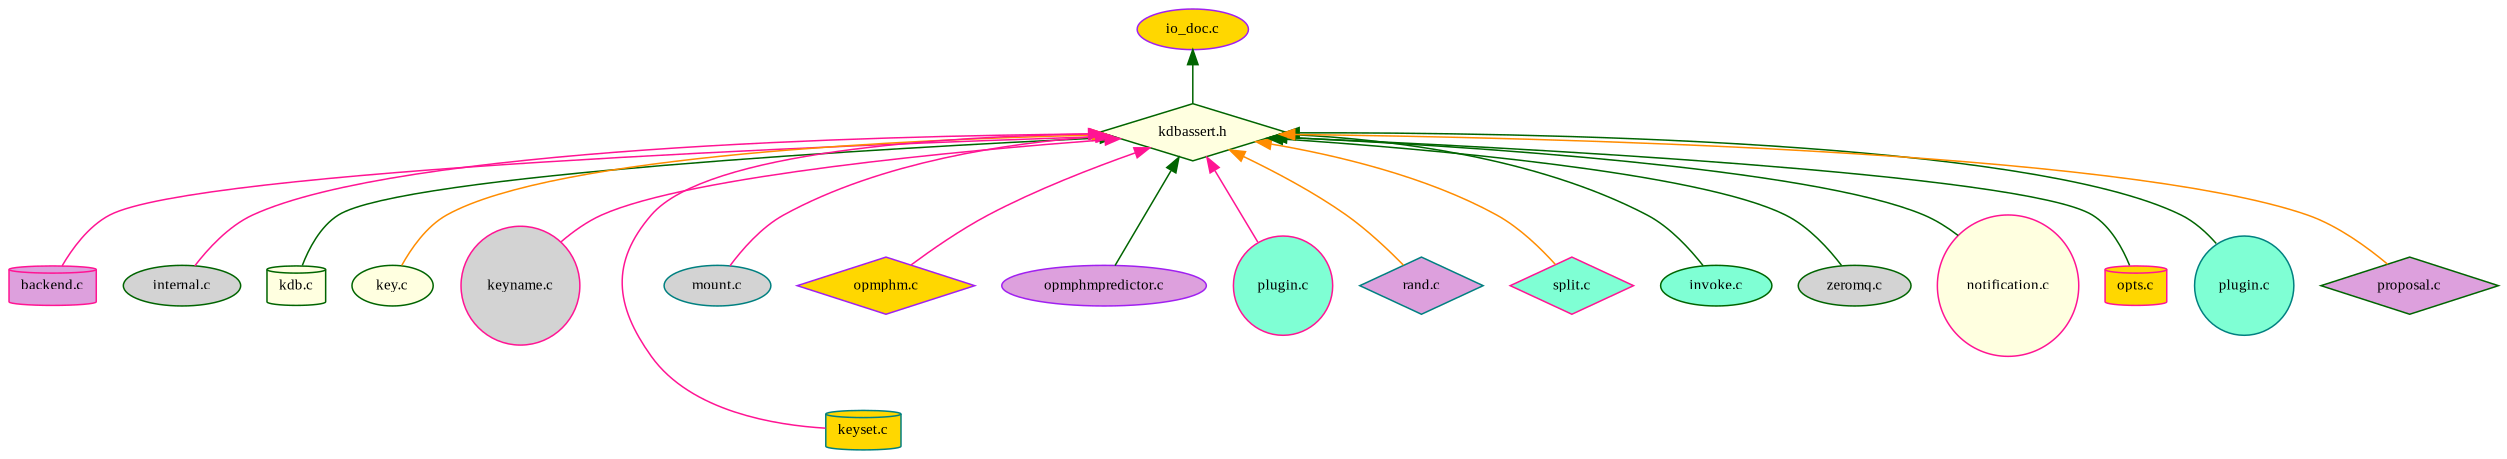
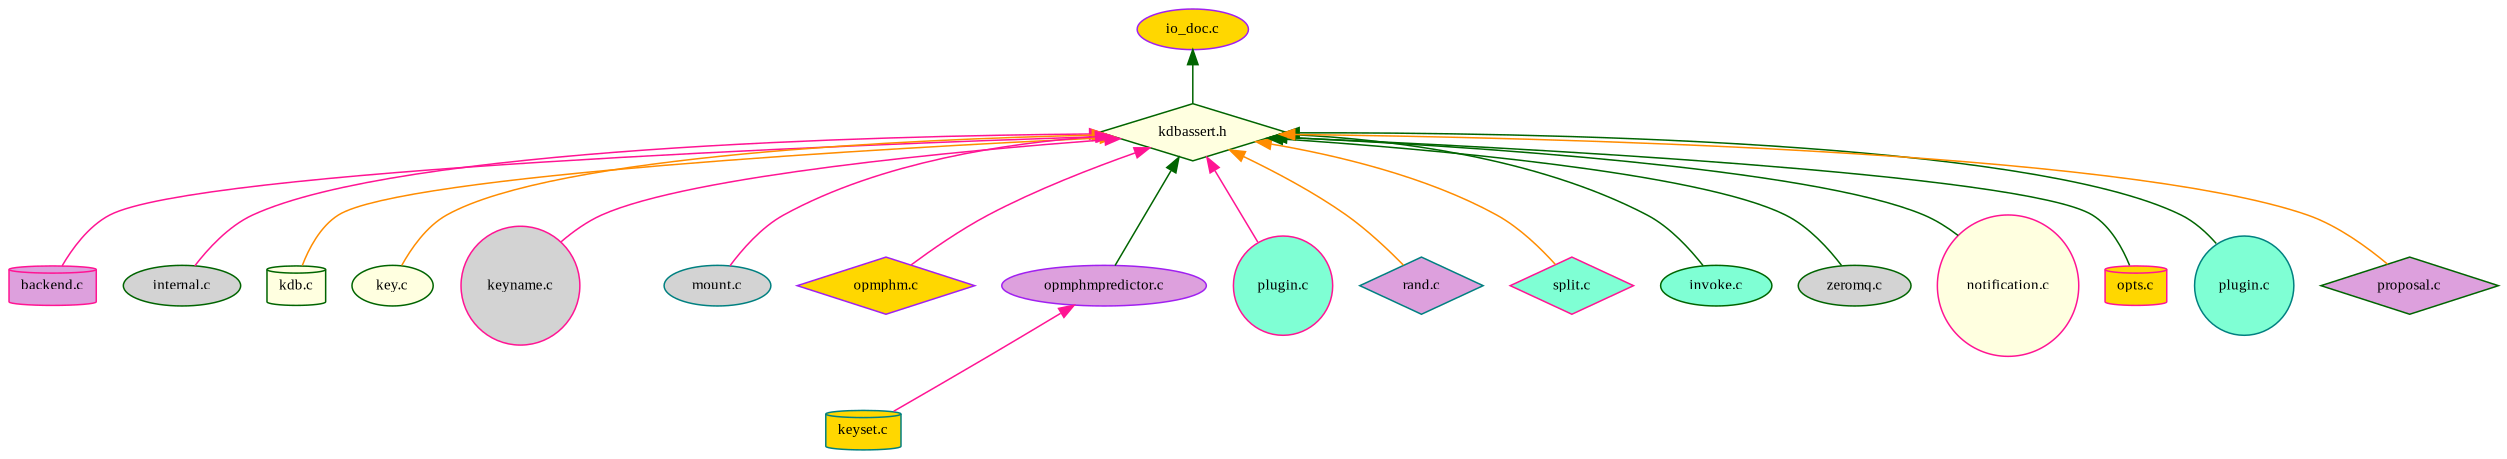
  digraph {
    fontname="Liberation Serif"
    node [color=darkgreen fillcolor=lightyellow fontname="Liberation Serif" fontsize=10 shape=ellipse style=filled]
    edge [color=deeppink dir=back fontname="Liberation Serif" fontsize=10 labelfontname=Helvetica labelfontsize=10 style=solid]
    n1 [fontcolor=black height=0.2 label="kdbassert.h" shape=diamond width=0.4]
    n2 [color=deeppink fillcolor=plum height=0.2 label="backend.c" shape=cylinder width=0.4]
    n3 [fillcolor=lightgrey height=0.2 label="internal.c" width=0.4]
    n4 [height=0.2 label="kdb.c" shape=cylinder width=0.4]
    n5 [height=0.2 label="key.c" width=0.4]
    n6 [color=deeppink fillcolor=lightgrey height=0.2 label="keyname.c" shape=circle width=0.4]
    n7 [color=teal fillcolor=gold height=0.2 label="keyset.c" shape=cylinder width=0.4]
    n8 [color=teal fillcolor=lightgrey height=0.2 label="mount.c" width=0.4]
    n9 [color=purple fillcolor=gold height=0.2 label="opmphm.c" shape=diamond width=0.4]
    n10 [color=purple fillcolor=plum height=0.2 label="opmphmpredictor.c" width=0.4]
    n11 [color=deeppink fillcolor=aquamarine height=0.2 label="plugin.c" shape=circle width=0.4]
    n12 [color=teal fillcolor=plum height=0.2 label="rand.c" shape=diamond width=0.4]
    n13 [color=deeppink fillcolor=aquamarine height=0.2 label="split.c" shape=diamond width=0.4]
    n14 [fillcolor=aquamarine height=0.2 label="invoke.c" width=0.4]
    n15 [fillcolor=lightgrey height=0.2 label="zeromq.c" width=0.4]
    n16 [color=deeppink height=0.2 label="notification.c" shape=circle width=0.4]
    n17 [color=deeppink fillcolor=gold height=0.2 label="opts.c" shape=cylinder width=0.4]
    n18 [color=teal fillcolor=aquamarine height=0.2 label="plugin.c" shape=circle width=0.4]
    n19 [fillcolor=plum height=0.2 label="proposal.c" shape=diamond width=0.4]
    n20 [color=purple fillcolor=gold height=0.2 label="io_doc.c" width=0.4]
    n1 -> n2
    n1 -> n3
-   n1 -> n4 [color=darkgreen]
+   n1 -> n4 [color=darkorange]
    n1 -> n5 [color=darkorange]
    n1 -> n6
-   n1 -> n7
+   n10 -> n7
    n1 -> n8
    n1 -> n9
    n1 -> n10 [color=darkgreen]
    n1 -> n11
    n1 -> n12 [color=darkorange]
    n1 -> n13 [color=darkorange]
    n1 -> n14 [color=darkgreen]
    n1 -> n15 [color=darkgreen]
    n1 -> n16 [color=darkgreen]
    n1 -> n17 [color=darkgreen]
    n1 -> n18 [color=darkgreen]
    n1 -> n19 [color=darkorange]
    n20 -> n1 [color=darkgreen]
  }
